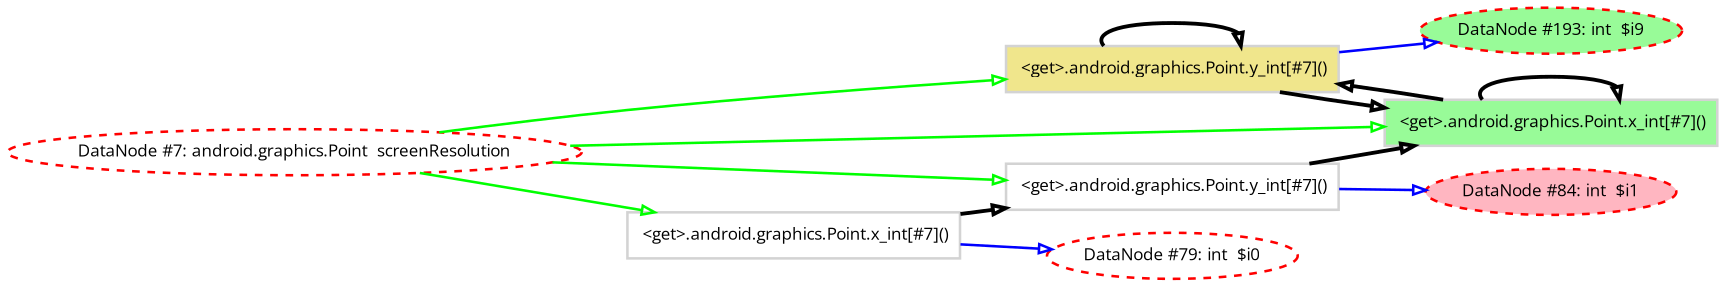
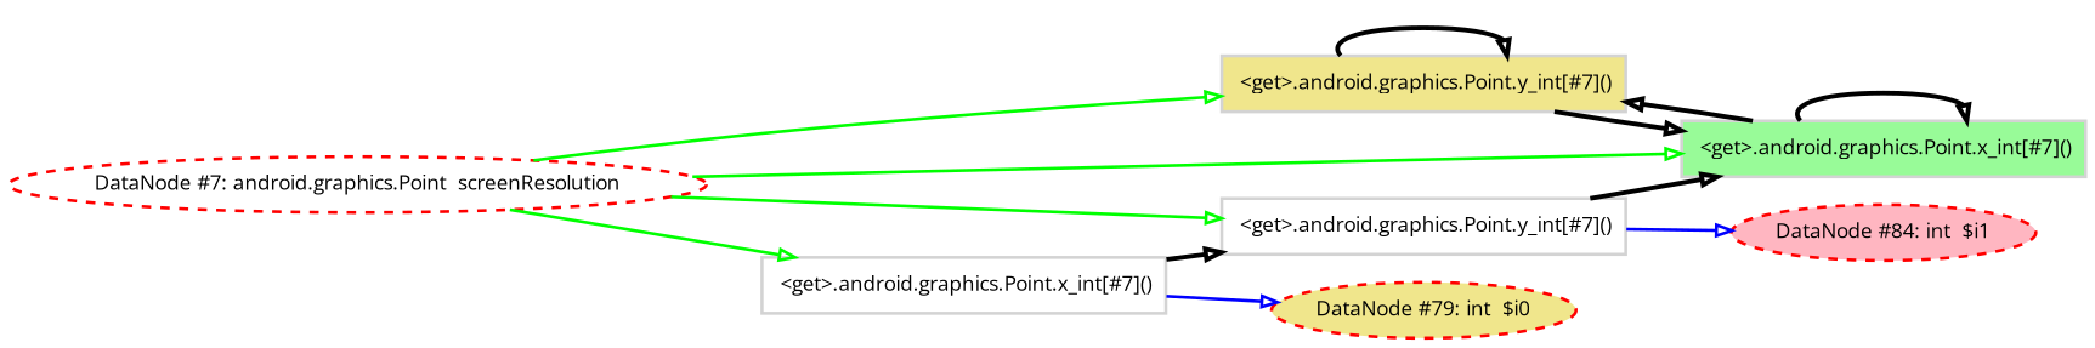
  digraph {
    fontname="Open Sans"
    rankdir=LR
    node [color=red fillcolor=white fontname="Open Sans" fontsize=13 penwidth=2.0 shape=ellipse style="dashed,filled"]
    edge [arrowhead=onormal color=black fontname="Open Sans" penwidth=2]
    n1 [label="DataNode #7: android.graphics.Point  screenResolution"]
    n2 [color=lightgray fillcolor=khaki label=" <get>.android.graphics.Point.y_int[#7]()" shape=box style=filled]
    n3 [color=lightgray fillcolor=palegreen label=" <get>.android.graphics.Point.x_int[#7]()" shape=box style=filled]
    n4 [color=lightgray label=" <get>.android.graphics.Point.x_int[#7]()" shape=box style=filled]
    n5 [color=lightgray label=" <get>.android.graphics.Point.y_int[#7]()" shape=box style=filled]
-   n6 [fillcolor=palegreen label="DataNode #193: int  $i9"]
-   n7 [label="DataNode #79: int  $i0"]
+   n7 [fillcolor=khaki label="DataNode #79: int  $i0"]
    n8 [fillcolor=lightpink label="DataNode #84: int  $i1"]
    n1 -> n2 [color=green]
    n1 -> n3 [color=green]
    n1 -> n4 [color=green]
    n1 -> n5 [color=green]
    n2 -> n2 [penwidth=3]
    n2 -> n3 [penwidth=3]
-   n2 -> n6 [color=blue]
    n3 -> n2 [penwidth=3]
    n3 -> n3 [penwidth=3]
    n4 -> n5 [penwidth=3]
    n4 -> n7 [color=blue]
    n5 -> n3 [penwidth=3]
    n5 -> n8 [color=blue]
  }
